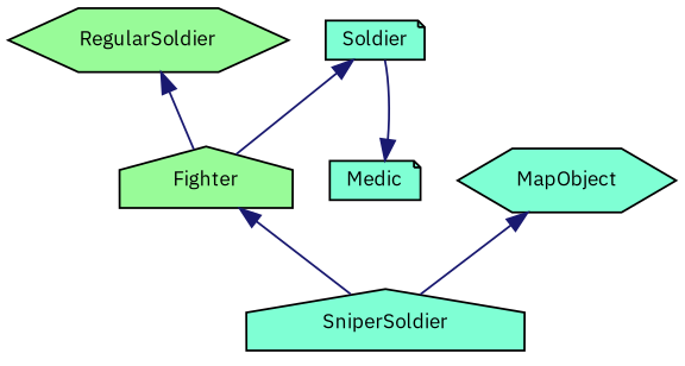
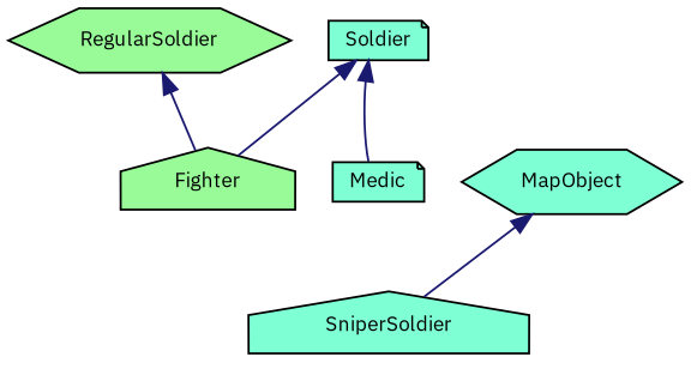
  digraph {
    fontname="IBM Plex Sans"
    node [color=black fillcolor=aquamarine fontname="IBM Plex Sans" fontsize=10 shape=note style=filled]
    edge [color=midnightblue dir=back fontname="IBM Plex Sans" fontsize=10 labelfontname=Helvetica labelfontsize=10 style=solid]
    n1 [fontcolor=black height=0.2 label=Soldier width=0.4]
    n2 [fillcolor=palegreen height=0.2 label=Fighter shape=house width=0.4]
    n3 [height=0.2 label=Medic width=0.4]
    n4 [height=0.2 label=SniperSoldier shape=house width=0.4]
    n5 [height=0.2 label=MapObject shape=hexagon width=0.4]
    n6 [fillcolor=palegreen height=0.2 label=RegularSoldier shape=hexagon width=0.4]
    n1 -> n2
-   n3 -> n1
-   n2 -> n4
+   n1 -> n3
    n5 -> n4
    n6 -> n2
  }
